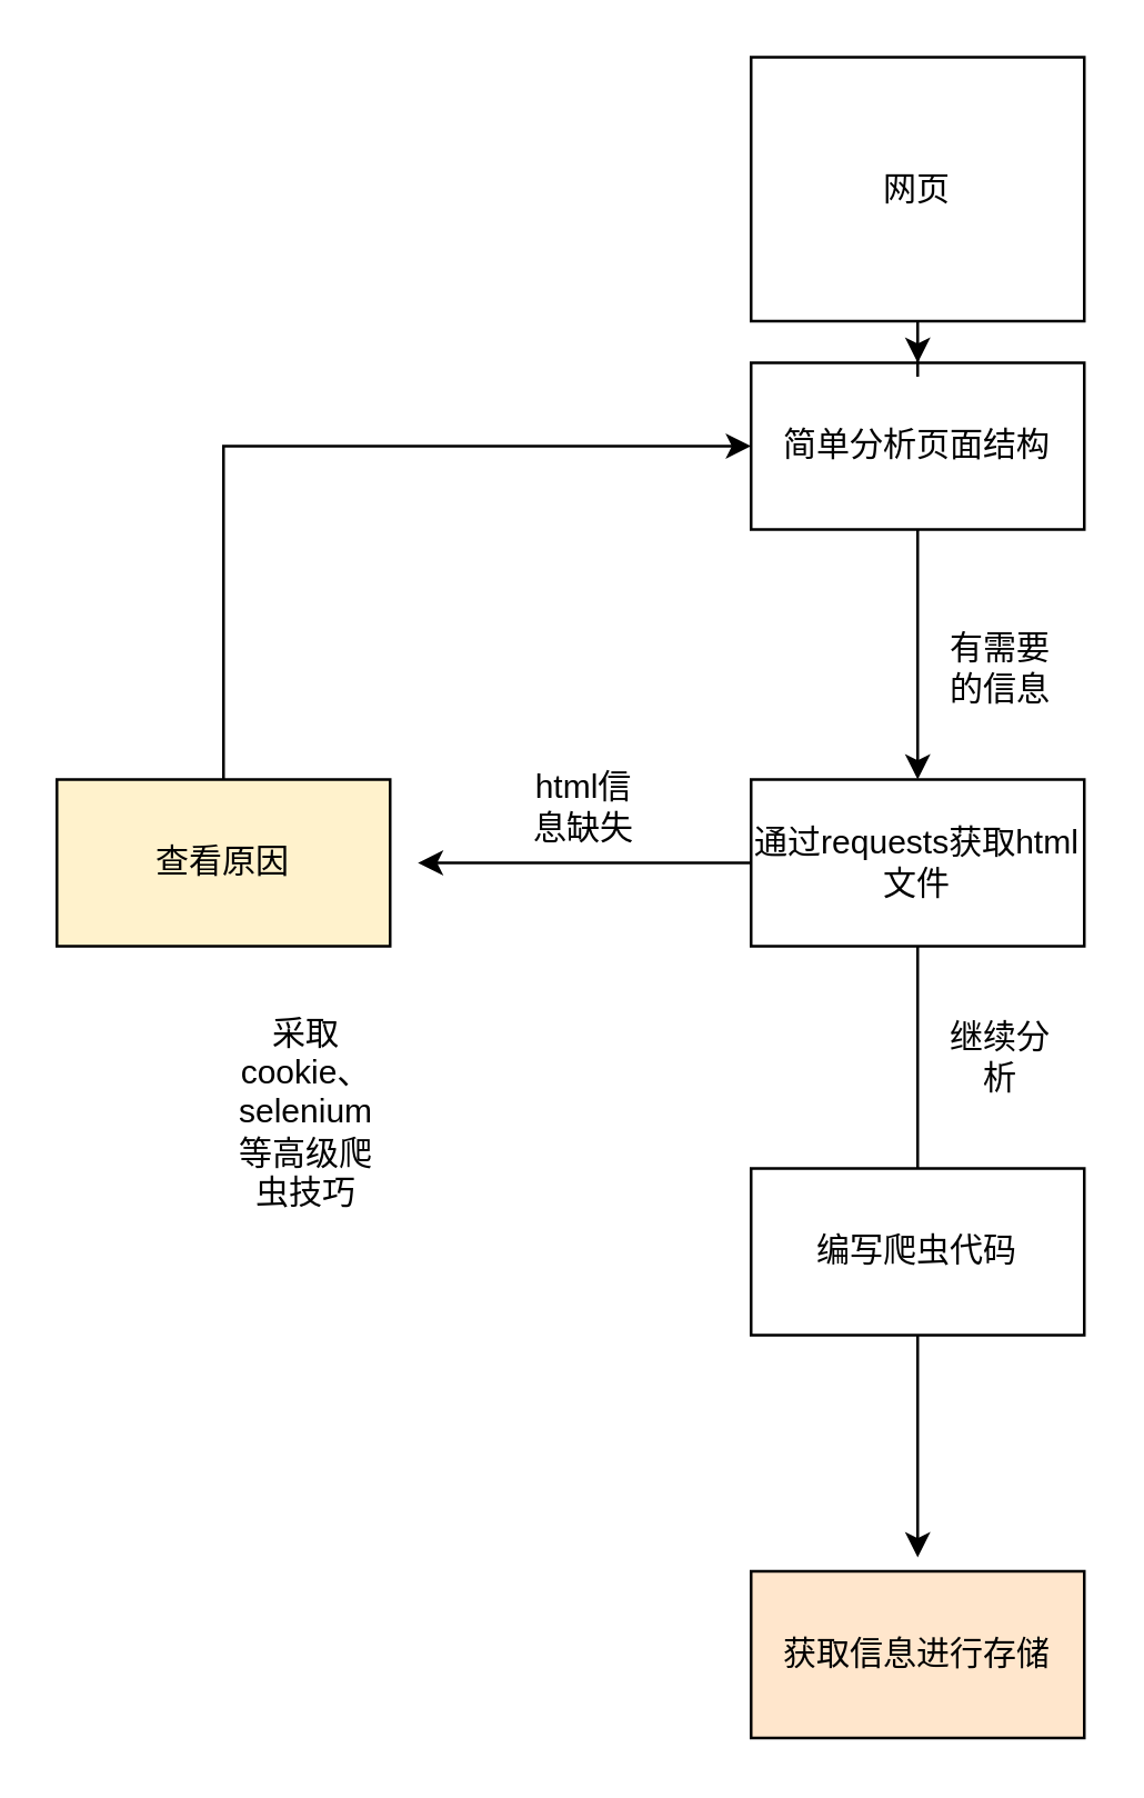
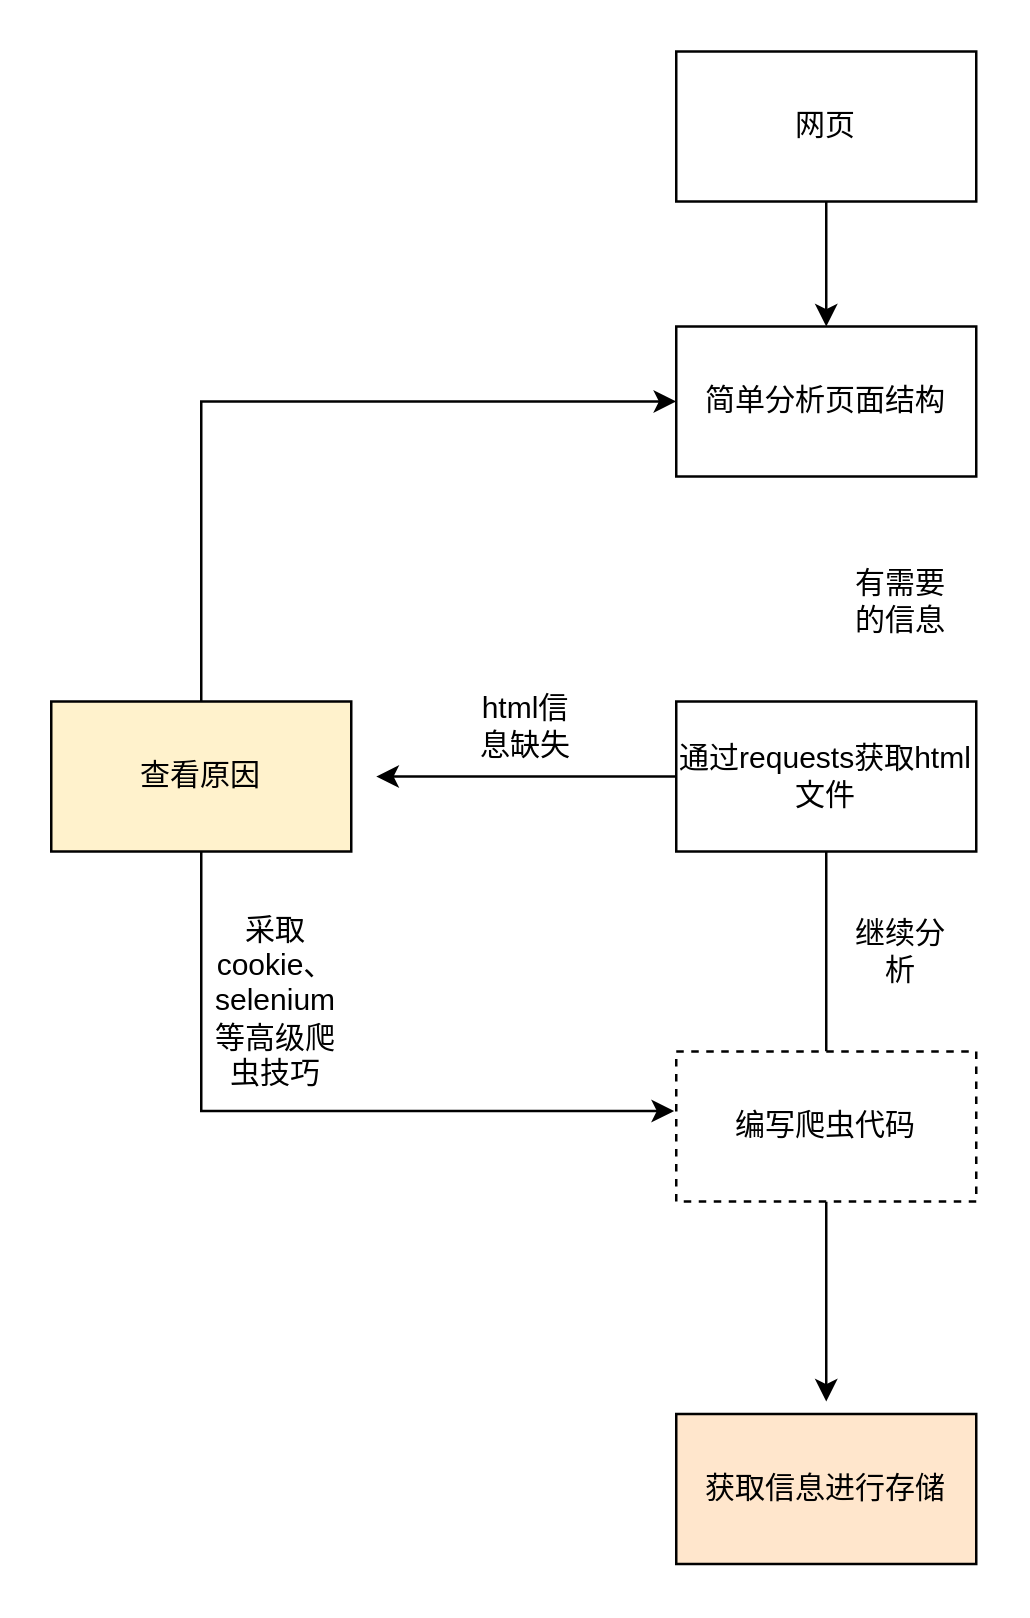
  <mxCell id="0" />
  <mxCell id="1" parent="0" />
  <mxCell id="2" style="edgeStyle=orthogonalEdgeStyle;rounded=0;orthogonalLoop=1;jettySize=auto;html=1;entryX=0.5;entryY=0;entryDx=0;entryDy=0;endArrow=none;" edge="1" parent="1" source="4" target="10"><mxGeometry relative="1" as="geometry" /></mxCell>
  <mxCell id="3" style="edgeStyle=orthogonalEdgeStyle;rounded=0;orthogonalLoop=1;jettySize=auto;html=1;" edge="1" parent="1" source="4"><mxGeometry relative="1" as="geometry"><mxPoint x="150" y="310" as="targetPoint" /></mxGeometry></mxCell>
  <mxCell id="4" value="&lt;font style=&quot;vertical-align: inherit&quot;&gt;&lt;font style=&quot;vertical-align: inherit&quot;&gt;&lt;font style=&quot;vertical-align: inherit&quot;&gt;&lt;font style=&quot;vertical-align: inherit&quot;&gt;通过requests获取html文件&lt;/font&gt;&lt;/font&gt;&lt;/font&gt;&lt;/font&gt;" style="rounded=0;whiteSpace=wrap;html=1;" vertex="1" parent="1"><mxGeometry x="270" y="280" width="120" height="60" as="geometry" /></mxCell>
- <mxCell id="5" style="edgeStyle=orthogonalEdgeStyle;rounded=0;orthogonalLoop=1;jettySize=auto;html=1;entryX=0.5;entryY=0;entryDx=0;entryDy=0;" edge="1" parent="1" source="6" target="4"><mxGeometry relative="1" as="geometry" /></mxCell>
  <mxCell id="6" value="&lt;font style=&quot;vertical-align: inherit&quot;&gt;&lt;font style=&quot;vertical-align: inherit&quot;&gt;&lt;font style=&quot;vertical-align: inherit&quot;&gt;&lt;font style=&quot;vertical-align: inherit&quot;&gt;&lt;font style=&quot;vertical-align: inherit&quot;&gt;&lt;font style=&quot;vertical-align: inherit&quot;&gt;&lt;font style=&quot;vertical-align: inherit&quot;&gt;&lt;font style=&quot;vertical-align: inherit&quot;&gt;简单分析页面结构&lt;/font&gt;&lt;/font&gt;&lt;/font&gt;&lt;/font&gt;&lt;/font&gt;&lt;/font&gt;&lt;/font&gt;&lt;/font&gt;" style="rounded=0;whiteSpace=wrap;html=1;" vertex="1" parent="1"><mxGeometry x="270" y="130" width="120" height="60" as="geometry" /></mxCell>
  <mxCell id="7" value="&lt;font style=&quot;vertical-align: inherit&quot;&gt;&lt;font style=&quot;vertical-align: inherit&quot;&gt;继续分析&lt;/font&gt;&lt;/font&gt;" style="text;html=1;strokeColor=none;fillColor=none;align=center;verticalAlign=middle;whiteSpace=wrap;rounded=0;" vertex="1" parent="1"><mxGeometry x="340" y="370" width="40" height="20" as="geometry" /></mxCell>
  <mxCell id="8" value="&lt;font style=&quot;vertical-align: inherit&quot;&gt;&lt;font style=&quot;vertical-align: inherit&quot;&gt;&lt;font style=&quot;vertical-align: inherit&quot;&gt;&lt;font style=&quot;vertical-align: inherit&quot;&gt;&lt;font style=&quot;vertical-align: inherit&quot;&gt;&lt;font style=&quot;vertical-align: inherit&quot;&gt;有需要的信息&lt;/font&gt;&lt;/font&gt;&lt;/font&gt;&lt;/font&gt;&lt;/font&gt;&lt;/font&gt;" style="text;html=1;strokeColor=none;fillColor=none;align=center;verticalAlign=middle;whiteSpace=wrap;rounded=0;" vertex="1" parent="1"><mxGeometry x="340" y="230" width="40" height="20" as="geometry" /></mxCell>
  <mxCell id="9" style="edgeStyle=orthogonalEdgeStyle;rounded=0;orthogonalLoop=1;jettySize=auto;html=1;" edge="1" parent="1" source="10"><mxGeometry relative="1" as="geometry"><mxPoint x="330" y="560" as="targetPoint" /></mxGeometry></mxCell>
- <mxCell id="10" value="&lt;font style=&quot;vertical-align: inherit&quot;&gt;&lt;font style=&quot;vertical-align: inherit&quot;&gt;&lt;font style=&quot;vertical-align: inherit&quot;&gt;&lt;font style=&quot;vertical-align: inherit&quot;&gt;编写爬虫代码&lt;/font&gt;&lt;/font&gt;&lt;/font&gt;&lt;/font&gt;" style="rounded=0;whiteSpace=wrap;html=1;" vertex="1" parent="1"><mxGeometry x="270" y="420" width="120" height="60" as="geometry" /></mxCell>
+ <mxCell id="10" value="&lt;font style=&quot;vertical-align: inherit&quot;&gt;&lt;font style=&quot;vertical-align: inherit&quot;&gt;&lt;font style=&quot;vertical-align: inherit&quot;&gt;&lt;font style=&quot;vertical-align: inherit&quot;&gt;编写爬虫代码&lt;/font&gt;&lt;/font&gt;&lt;/font&gt;&lt;/font&gt;" style="rounded=0;whiteSpace=wrap;html=1;dashed=1;" vertex="1" parent="1"><mxGeometry x="270" y="420" width="120" height="60" as="geometry" /></mxCell>
  <mxCell id="11" value="&lt;font style=&quot;vertical-align: inherit&quot;&gt;&lt;font style=&quot;vertical-align: inherit&quot;&gt;html信息缺失&lt;/font&gt;&lt;/font&gt;" style="text;html=1;strokeColor=none;fillColor=none;align=center;verticalAlign=middle;whiteSpace=wrap;rounded=0;" vertex="1" parent="1"><mxGeometry x="190" y="280" width="40" height="20" as="geometry" /></mxCell>
+ <mxCell id="12" style="edgeStyle=orthogonalEdgeStyle;rounded=0;orthogonalLoop=1;jettySize=auto;html=1;entryX=-0.007;entryY=0.397;entryDx=0;entryDy=0;entryPerimeter=0;" edge="1" parent="1" source="14" target="10"><mxGeometry relative="1" as="geometry"><mxPoint x="70" y="440" as="targetPoint" /><Array as="points"><mxPoint x="80" y="444" /></Array></mxGeometry></mxCell>
  <mxCell id="13" style="edgeStyle=orthogonalEdgeStyle;rounded=0;orthogonalLoop=1;jettySize=auto;html=1;entryX=0;entryY=0.5;entryDx=0;entryDy=0;" edge="1" parent="1" source="14" target="6"><mxGeometry relative="1" as="geometry"><mxPoint x="120" y="150" as="targetPoint" /><Array as="points"><mxPoint x="80" y="160" /></Array></mxGeometry></mxCell>
  <mxCell id="14" value="&lt;font style=&quot;vertical-align: inherit&quot;&gt;&lt;font style=&quot;vertical-align: inherit&quot;&gt;&lt;font style=&quot;vertical-align: inherit&quot;&gt;&lt;font style=&quot;vertical-align: inherit&quot;&gt;查看原因&lt;/font&gt;&lt;/font&gt;&lt;/font&gt;&lt;/font&gt;" style="rounded=0;whiteSpace=wrap;html=1;fillColor=#fff2cc;" vertex="1" parent="1"><mxGeometry x="20" y="280" width="120" height="60" as="geometry" /></mxCell>
  <mxCell id="15" value="&lt;font style=&quot;vertical-align: inherit&quot;&gt;&lt;font style=&quot;vertical-align: inherit&quot;&gt;采取cookie、selenium等高级爬虫技巧&lt;/font&gt;&lt;/font&gt;" style="text;html=1;strokeColor=none;fillColor=none;align=center;verticalAlign=middle;whiteSpace=wrap;rounded=0;" vertex="1" parent="1"><mxGeometry x="90" y="390" width="40" height="20" as="geometry" /></mxCell>
  <mxCell id="16" style="edgeStyle=orthogonalEdgeStyle;rounded=0;orthogonalLoop=1;jettySize=auto;html=1;entryX=0.5;entryY=0;entryDx=0;entryDy=0;" edge="1" parent="1" source="17" target="6"><mxGeometry relative="1" as="geometry" /></mxCell>
- <mxCell id="17" value="&lt;font style=&quot;vertical-align: inherit&quot;&gt;&lt;font style=&quot;vertical-align: inherit&quot;&gt;&lt;font style=&quot;vertical-align: inherit&quot;&gt;&lt;font style=&quot;vertical-align: inherit&quot;&gt;网页&lt;/font&gt;&lt;/font&gt;&lt;/font&gt;&lt;/font&gt;" style="rounded=0;whiteSpace=wrap;html=1;" vertex="1" parent="1"><mxGeometry x="270" y="20" width="120" height="95" as="geometry" /></mxCell>
+ <mxCell id="17" value="&lt;font style=&quot;vertical-align: inherit&quot;&gt;&lt;font style=&quot;vertical-align: inherit&quot;&gt;&lt;font style=&quot;vertical-align: inherit&quot;&gt;&lt;font style=&quot;vertical-align: inherit&quot;&gt;网页&lt;/font&gt;&lt;/font&gt;&lt;/font&gt;&lt;/font&gt;" style="rounded=0;whiteSpace=wrap;html=1;" vertex="1" parent="1"><mxGeometry x="270" y="20" width="120" height="60" as="geometry" /></mxCell>
  <mxCell id="18" value="&lt;font style=&quot;vertical-align: inherit&quot;&gt;&lt;font style=&quot;vertical-align: inherit&quot;&gt;&lt;font style=&quot;vertical-align: inherit&quot;&gt;&lt;font style=&quot;vertical-align: inherit&quot;&gt;获取信息进行存储&lt;/font&gt;&lt;/font&gt;&lt;/font&gt;&lt;/font&gt;" style="rounded=0;whiteSpace=wrap;html=1;fillColor=#ffe6cc;" vertex="1" parent="1"><mxGeometry x="270" y="565" width="120" height="60" as="geometry" /></mxCell>
